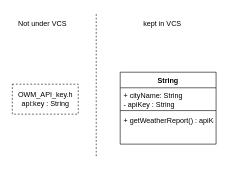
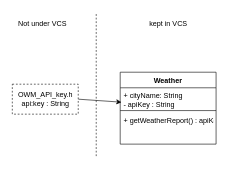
  <mxCell id="0" />
  <mxCell id="1" parent="0" />
+ <mxCell id="2" style="rounded=0;orthogonalLoop=1;jettySize=auto;html=1;exitX=1;exitY=0.5;exitDx=0;exitDy=0;entryX=0.013;entryY=0.706;entryDx=0;entryDy=0;entryPerimeter=0;" parent="1" source="3" target="5" edge="1"><mxGeometry relative="1" as="geometry" /></mxCell>
  <mxCell id="3" value="OWM_API_key.h&lt;br&gt;api:key : String" style="html=1;dashed=1;" parent="1" vertex="1"><mxGeometry x="20" y="140" width="110" height="50" as="geometry" /></mxCell>
- <mxCell id="4" value="String" style="swimlane;fontStyle=1;align=center;verticalAlign=top;childLayout=stackLayout;horizontal=1;startSize=26;horizontalStack=0;resizeParent=1;resizeParentMax=0;resizeLast=0;collapsible=1;marginBottom=0;" parent="1" vertex="1"><mxGeometry x="200" y="120" width="160" height="120" as="geometry" /></mxCell>
+ <mxCell id="4" value="Weather" style="swimlane;fontStyle=1;align=center;verticalAlign=top;childLayout=stackLayout;horizontal=1;startSize=26;horizontalStack=0;resizeParent=1;resizeParentMax=0;resizeLast=0;collapsible=1;marginBottom=0;" parent="1" vertex="1"><mxGeometry x="200" y="120" width="160" height="120" as="geometry" /></mxCell>
  <mxCell id="5" value="+ cityName: String&#10;- apiKey : String" style="text;strokeColor=none;fillColor=none;align=left;verticalAlign=top;spacingLeft=4;spacingRight=4;overflow=hidden;rotatable=0;points=[[0,0.5],[1,0.5]];portConstraint=eastwest;" parent="4" vertex="1"><mxGeometry y="26" width="160" height="34" as="geometry" /></mxCell>
  <mxCell id="6" value="" style="line;strokeWidth=1;fillColor=none;align=left;verticalAlign=middle;spacingTop=-1;spacingLeft=3;spacingRight=3;rotatable=0;labelPosition=right;points=[];portConstraint=eastwest;" parent="4" vertex="1"><mxGeometry y="60" width="160" height="8" as="geometry" /></mxCell>
  <mxCell id="7" value="+ getWeatherReport() : apiKey" style="text;strokeColor=none;fillColor=none;align=left;verticalAlign=top;spacingLeft=4;spacingRight=4;overflow=hidden;rotatable=0;points=[[0,0.5],[1,0.5]];portConstraint=eastwest;" parent="4" vertex="1"><mxGeometry y="68" width="160" height="52" as="geometry" /></mxCell>
  <mxCell id="8" value="" style="endArrow=none;dashed=1;html=1;" parent="1" edge="1"><mxGeometry width="50" height="50" relative="1" as="geometry"><mxPoint x="160" y="260" as="sourcePoint" /><mxPoint x="160" y="20" as="targetPoint" /></mxGeometry></mxCell>
  <mxCell id="9" value="Not under VCS" style="text;html=1;align=center;verticalAlign=middle;resizable=0;points=[];autosize=1;" parent="1" vertex="1"><mxGeometry x="20" y="30" width="100" height="20" as="geometry" /></mxCell>
- <mxCell id="10" value="kept in VCS" style="text;html=1;align=center;verticalAlign=middle;resizable=0;points=[];autosize=1;" parent="1" vertex="1"><mxGeometry x="230" y="30" width="80" height="20" as="geometry" /></mxCell>
+ <mxCell id="10" value="kept in VCS" style="text;html=1;align=center;verticalAlign=middle;resizable=0;points=[];autosize=1;" parent="1" vertex="1"><mxGeometry x="240" y="30" width="80" height="20" as="geometry" /></mxCell>
